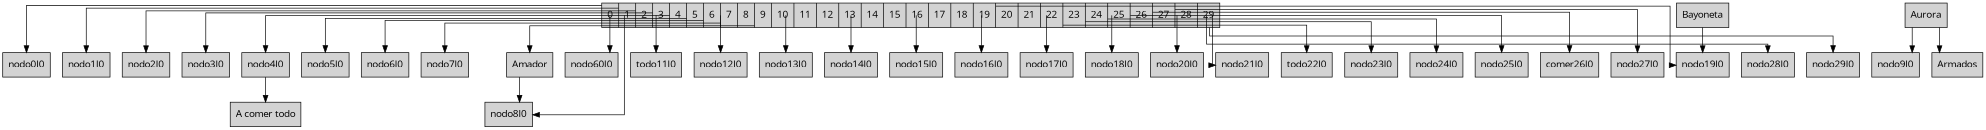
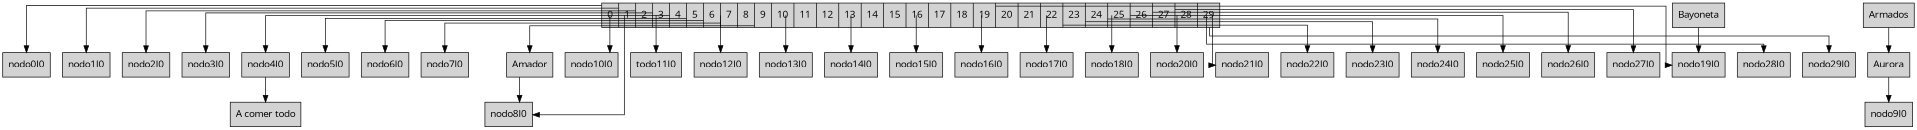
  digraph {
    fontname="Open Sans"
    splines=ortho
    node [fontname="Open Sans" shape=record style=filled]
    edge [fontname="Open Sans"]
    n1 [label=" <f0> 0 |  <f1> 1 |  <f2> 2 |  <f3> 3 |  <f4> 4 |  <f5> 5 |  <f6> 6 |  <f7> 7 |  <f8> 8 |  <f9> 9 |  <f10> 10 |  <f11> 11 |  <f12> 12 |  <f13> 13 |  <f14> 14 |  <f15> 15 |  <f16> 16 |  <f17> 17 |  <f18> 18 |  <f19> 19 |  <f20> 20 |  <f21> 21 |  <f22> 22 |  <f23> 23 |  <f24> 24 |  <f25> 25 |  <f26> 26 |  <f27> 27 |  <f28> 28 |  <f29> 29"]
    nodo0l0
    nodo1l0
    nodo2l0
    nodo3l0
    nodo4l0
    nodo5l0
    nodo6l0
    nodo7l0
    nodo8l0
-   nodo10l0 [label=nodo60l0]
+   nodo10l0
    n12 [label=todo11l0]
    nodo12l0
    nodo13l0
    nodo14l0
    nodo15l0
    nodo16l0
    nodo17l0
    nodo18l0
    nodo19l0
    nodo20l0
    nodo21l0
-   nodo22l0 [label=todo22l0]
+   nodo22l0
    nodo23l0
    nodo24l0
    nodo25l0
-   nodo26l0 [label=comer26l0]
+   nodo26l0
    nodo27l0
    nodo28l0
    nodo29l0
    n31 [label=Amador]
    n32 [label="A comer todo"]
    n33 [label=Aurora]
    nodo9l0
    n35 [label=Armados]
    n36 [label=Bayoneta]
    n1 -> nodo0l0 [tailport=f0]
    n1 -> nodo1l0 [tailport=f1]
    n1 -> nodo2l0 [tailport=f2]
    n1 -> nodo3l0 [tailport=f3]
    n1 -> nodo4l0 [tailport=f4]
    n1 -> nodo5l0 [tailport=f5]
    n1 -> nodo6l0 [tailport=f6]
    n1 -> nodo7l0 [tailport=f7]
    n1 -> nodo8l0 [tailport=f8]
    n1 -> nodo10l0 [tailport=f10]
    n1 -> n12 [tailport=f11]
    n1 -> nodo12l0 [tailport=f12]
    n1 -> nodo13l0 [tailport=f13]
    n1 -> nodo14l0 [tailport=f14]
    n1 -> nodo15l0 [tailport=f15]
    n1 -> nodo16l0 [tailport=f16]
    n1 -> nodo17l0 [tailport=f17]
    n1 -> nodo18l0 [tailport=f18]
    n1 -> nodo19l0 [tailport=f19]
    n1 -> nodo20l0 [tailport=f20]
    n1 -> nodo21l0 [tailport=f21]
    n1 -> nodo22l0 [tailport=f22]
    n1 -> nodo23l0 [tailport=f23]
    n1 -> nodo24l0 [tailport=f24]
    n1 -> nodo25l0 [tailport=f25]
    n1 -> nodo26l0 [tailport=f26]
    n1 -> nodo27l0 [tailport=f27]
    n1 -> nodo28l0 [tailport=f28]
    n1 -> nodo29l0 [tailport=f29]
    n1 -> n31 [tailport=f9]
    nodo4l0 -> n32
    n31 -> nodo8l0
    n33 -> nodo9l0
-   n33 -> n35
+   n35 -> n33
    n36 -> nodo19l0
  }
